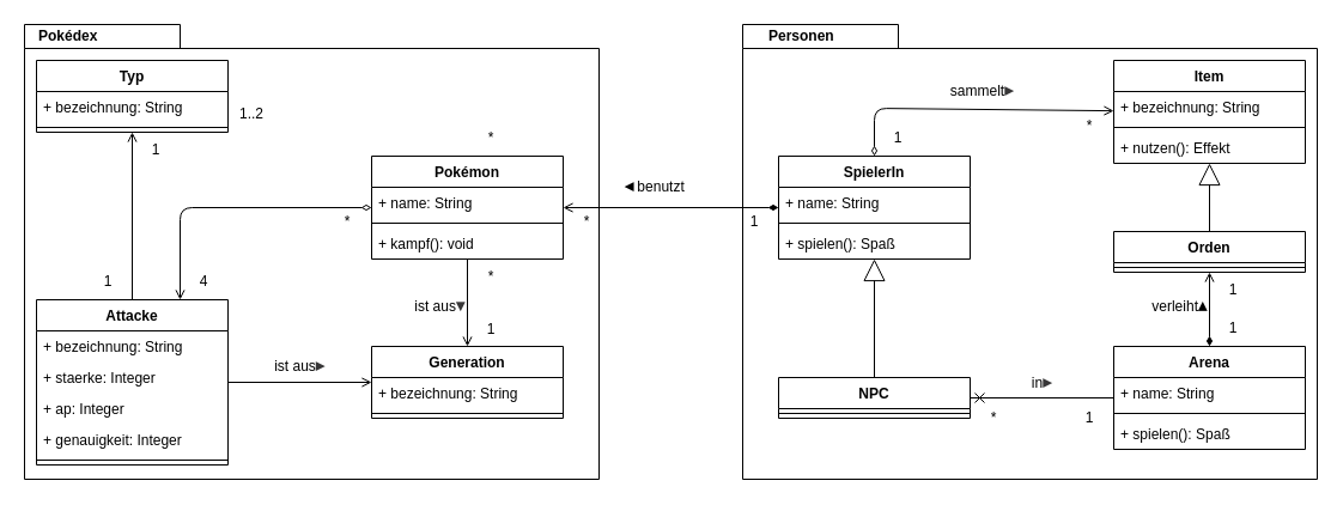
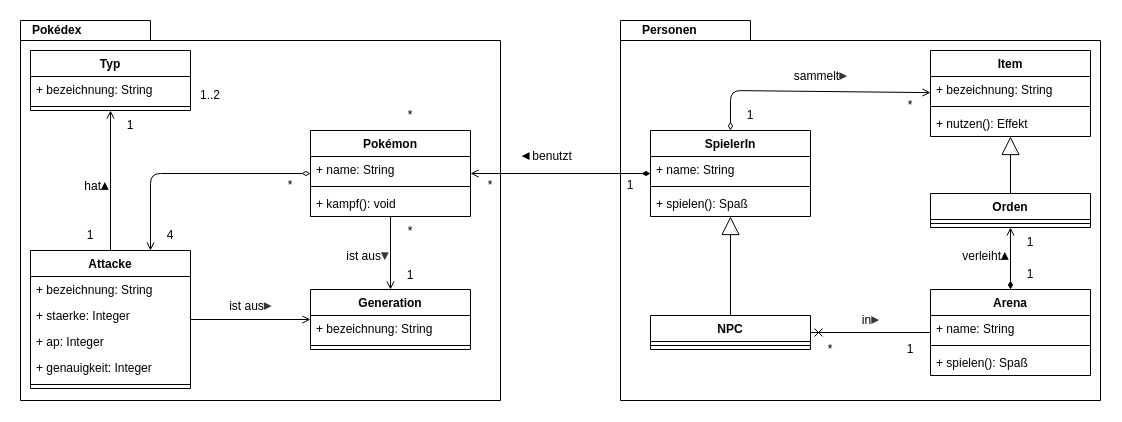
  <mxCell id="0" />
  <mxCell id="1" parent="0" />
  <mxCell id="2" value="" style="shape=folder;fontStyle=1;spacingTop=10;tabWidth=130;tabHeight=20;tabPosition=left;html=1;" parent="1" vertex="1"><mxGeometry x="620" y="20" width="480" height="380" as="geometry" /></mxCell>
  <mxCell id="3" value="" style="shape=folder;fontStyle=1;spacingTop=10;tabWidth=130;tabHeight=20;tabPosition=left;html=1;" parent="1" vertex="1"><mxGeometry x="20" y="20" width="480" height="380" as="geometry" /></mxCell>
  <mxCell id="4" value="Typ" style="swimlane;fontStyle=1;align=center;verticalAlign=top;childLayout=stackLayout;horizontal=1;startSize=26;horizontalStack=0;resizeParent=1;resizeParentMax=0;resizeLast=0;collapsible=1;marginBottom=0;" parent="1" vertex="1"><mxGeometry x="30" y="50" width="160" height="60" as="geometry" /></mxCell>
  <mxCell id="5" value="+ bezeichnung: String" style="text;strokeColor=none;fillColor=none;align=left;verticalAlign=top;spacingLeft=4;spacingRight=4;overflow=hidden;rotatable=0;points=[[0,0.5],[1,0.5]];portConstraint=eastwest;" parent="4" vertex="1"><mxGeometry y="26" width="160" height="26" as="geometry" /></mxCell>
  <mxCell id="6" value="" style="line;strokeWidth=1;fillColor=none;align=left;verticalAlign=middle;spacingTop=-1;spacingLeft=3;spacingRight=3;rotatable=0;labelPosition=right;points=[];portConstraint=eastwest;" parent="4" vertex="1"><mxGeometry y="52" width="160" height="8" as="geometry" /></mxCell>
  <mxCell id="7" value="Attacke" style="swimlane;fontStyle=1;align=center;verticalAlign=top;childLayout=stackLayout;horizontal=1;startSize=26;horizontalStack=0;resizeParent=1;resizeParentMax=0;resizeLast=0;collapsible=1;marginBottom=0;" parent="1" vertex="1"><mxGeometry x="30" y="250" width="160" height="138" as="geometry" /></mxCell>
  <mxCell id="8" value="+ bezeichnung: String" style="text;strokeColor=none;fillColor=none;align=left;verticalAlign=top;spacingLeft=4;spacingRight=4;overflow=hidden;rotatable=0;points=[[0,0.5],[1,0.5]];portConstraint=eastwest;" parent="7" vertex="1"><mxGeometry y="26" width="160" height="26" as="geometry" /></mxCell>
  <mxCell id="9" value="+ staerke: Integer" style="text;strokeColor=none;fillColor=none;align=left;verticalAlign=top;spacingLeft=4;spacingRight=4;overflow=hidden;rotatable=0;points=[[0,0.5],[1,0.5]];portConstraint=eastwest;" parent="7" vertex="1"><mxGeometry y="52" width="160" height="26" as="geometry" /></mxCell>
  <mxCell id="10" value="+ ap: Integer" style="text;strokeColor=none;fillColor=none;align=left;verticalAlign=top;spacingLeft=4;spacingRight=4;overflow=hidden;rotatable=0;points=[[0,0.5],[1,0.5]];portConstraint=eastwest;" parent="7" vertex="1"><mxGeometry y="78" width="160" height="26" as="geometry" /></mxCell>
  <mxCell id="11" value="+ genauigkeit: Integer" style="text;strokeColor=none;fillColor=none;align=left;verticalAlign=top;spacingLeft=4;spacingRight=4;overflow=hidden;rotatable=0;points=[[0,0.5],[1,0.5]];portConstraint=eastwest;" parent="7" vertex="1"><mxGeometry y="104" width="160" height="26" as="geometry" /></mxCell>
  <mxCell id="12" value="" style="line;strokeWidth=1;fillColor=none;align=left;verticalAlign=middle;spacingTop=-1;spacingLeft=3;spacingRight=3;rotatable=0;labelPosition=right;points=[];portConstraint=eastwest;" parent="7" vertex="1"><mxGeometry y="130" width="160" height="8" as="geometry" /></mxCell>
  <mxCell id="13" value="Pokémon" style="swimlane;fontStyle=1;align=center;verticalAlign=top;childLayout=stackLayout;horizontal=1;startSize=26;horizontalStack=0;resizeParent=1;resizeParentMax=0;resizeLast=0;collapsible=1;marginBottom=0;" parent="1" vertex="1"><mxGeometry x="310" y="130" width="160" height="86" as="geometry" /></mxCell>
  <mxCell id="14" value="+ name: String" style="text;strokeColor=none;fillColor=none;align=left;verticalAlign=top;spacingLeft=4;spacingRight=4;overflow=hidden;rotatable=0;points=[[0,0.5],[1,0.5]];portConstraint=eastwest;" parent="13" vertex="1"><mxGeometry y="26" width="160" height="26" as="geometry" /></mxCell>
  <mxCell id="15" value="" style="line;strokeWidth=1;fillColor=none;align=left;verticalAlign=middle;spacingTop=-1;spacingLeft=3;spacingRight=3;rotatable=0;labelPosition=right;points=[];portConstraint=eastwest;" parent="13" vertex="1"><mxGeometry y="52" width="160" height="8" as="geometry" /></mxCell>
  <mxCell id="16" value="+ kampf(): void" style="text;strokeColor=none;fillColor=none;align=left;verticalAlign=top;spacingLeft=4;spacingRight=4;overflow=hidden;rotatable=0;points=[[0,0.5],[1,0.5]];portConstraint=eastwest;" parent="13" vertex="1"><mxGeometry y="60" width="160" height="26" as="geometry" /></mxCell>
  <mxCell id="17" value="SpielerIn" style="swimlane;fontStyle=1;align=center;verticalAlign=top;childLayout=stackLayout;horizontal=1;startSize=26;horizontalStack=0;resizeParent=1;resizeParentMax=0;resizeLast=0;collapsible=1;marginBottom=0;" parent="1" vertex="1"><mxGeometry x="650" y="130" width="160" height="86" as="geometry" /></mxCell>
  <mxCell id="18" value="+ name: String" style="text;strokeColor=none;fillColor=none;align=left;verticalAlign=top;spacingLeft=4;spacingRight=4;overflow=hidden;rotatable=0;points=[[0,0.5],[1,0.5]];portConstraint=eastwest;" parent="17" vertex="1"><mxGeometry y="26" width="160" height="26" as="geometry" /></mxCell>
  <mxCell id="19" value="" style="line;strokeWidth=1;fillColor=none;align=left;verticalAlign=middle;spacingTop=-1;spacingLeft=3;spacingRight=3;rotatable=0;labelPosition=right;points=[];portConstraint=eastwest;" parent="17" vertex="1"><mxGeometry y="52" width="160" height="8" as="geometry" /></mxCell>
  <mxCell id="20" value="+ spielen(): Spaß" style="text;strokeColor=none;fillColor=none;align=left;verticalAlign=top;spacingLeft=4;spacingRight=4;overflow=hidden;rotatable=0;points=[[0,0.5],[1,0.5]];portConstraint=eastwest;" parent="17" vertex="1"><mxGeometry y="60" width="160" height="26" as="geometry" /></mxCell>
  <mxCell id="21" value="Item" style="swimlane;fontStyle=1;align=center;verticalAlign=top;childLayout=stackLayout;horizontal=1;startSize=26;horizontalStack=0;resizeParent=1;resizeParentMax=0;resizeLast=0;collapsible=1;marginBottom=0;" parent="1" vertex="1"><mxGeometry x="930" y="50" width="160" height="86" as="geometry" /></mxCell>
  <mxCell id="22" value="+ bezeichnung: String" style="text;strokeColor=none;fillColor=none;align=left;verticalAlign=top;spacingLeft=4;spacingRight=4;overflow=hidden;rotatable=0;points=[[0,0.5],[1,0.5]];portConstraint=eastwest;" parent="21" vertex="1"><mxGeometry y="26" width="160" height="26" as="geometry" /></mxCell>
  <mxCell id="23" value="" style="line;strokeWidth=1;fillColor=none;align=left;verticalAlign=middle;spacingTop=-1;spacingLeft=3;spacingRight=3;rotatable=0;labelPosition=right;points=[];portConstraint=eastwest;" parent="21" vertex="1"><mxGeometry y="52" width="160" height="8" as="geometry" /></mxCell>
  <mxCell id="24" value="+ nutzen(): Effekt" style="text;strokeColor=none;fillColor=none;align=left;verticalAlign=top;spacingLeft=4;spacingRight=4;overflow=hidden;rotatable=0;points=[[0,0.5],[1,0.5]];portConstraint=eastwest;" parent="21" vertex="1"><mxGeometry y="60" width="160" height="26" as="geometry" /></mxCell>
  <mxCell id="25" value="Orden" style="swimlane;fontStyle=1;align=center;verticalAlign=top;childLayout=stackLayout;horizontal=1;startSize=26;horizontalStack=0;resizeParent=1;resizeParentMax=0;resizeLast=0;collapsible=1;marginBottom=0;" parent="1" vertex="1"><mxGeometry x="930" y="193" width="160" height="34" as="geometry" /></mxCell>
  <mxCell id="26" value="" style="line;strokeWidth=1;fillColor=none;align=left;verticalAlign=middle;spacingTop=-1;spacingLeft=3;spacingRight=3;rotatable=0;labelPosition=right;points=[];portConstraint=eastwest;" parent="25" vertex="1"><mxGeometry y="26" width="160" height="8" as="geometry" /></mxCell>
  <mxCell id="27" value="" style="endArrow=open;html=1;endFill=0;" parent="1" source="7" target="4" edge="1"><mxGeometry width="50" height="50" relative="1" as="geometry"><mxPoint x="420" y="330" as="sourcePoint" /><mxPoint x="69.36" y="135.688" as="targetPoint" /></mxGeometry></mxCell>
  <mxCell id="28" value="" style="endArrow=open;html=1;endFill=0;startArrow=diamondThin;startFill=0;entryX=0.75;entryY=0;entryDx=0;entryDy=0;" parent="1" source="13" target="7" edge="1"><mxGeometry width="50" height="50" relative="1" as="geometry"><mxPoint x="320" y="160.143" as="sourcePoint" /><mxPoint x="200" y="125.857" as="targetPoint" /><Array as="points"><mxPoint x="150" y="173" /></Array></mxGeometry></mxCell>
  <mxCell id="29" value="Generation" style="swimlane;fontStyle=1;align=center;verticalAlign=top;childLayout=stackLayout;horizontal=1;startSize=26;horizontalStack=0;resizeParent=1;resizeParentMax=0;resizeLast=0;collapsible=1;marginBottom=0;" parent="1" vertex="1"><mxGeometry x="310" y="289" width="160" height="60" as="geometry" /></mxCell>
  <mxCell id="30" value="+ bezeichnung: String" style="text;strokeColor=none;fillColor=none;align=left;verticalAlign=top;spacingLeft=4;spacingRight=4;overflow=hidden;rotatable=0;points=[[0,0.5],[1,0.5]];portConstraint=eastwest;" parent="29" vertex="1"><mxGeometry y="26" width="160" height="26" as="geometry" /></mxCell>
  <mxCell id="31" value="" style="line;strokeWidth=1;fillColor=none;align=left;verticalAlign=middle;spacingTop=-1;spacingLeft=3;spacingRight=3;rotatable=0;labelPosition=right;points=[];portConstraint=eastwest;" parent="29" vertex="1"><mxGeometry y="52" width="160" height="8" as="geometry" /></mxCell>
  <mxCell id="32" value="" style="endArrow=open;html=1;endFill=0;" parent="1" source="13" target="29" edge="1"><mxGeometry width="50" height="50" relative="1" as="geometry"><mxPoint x="390" y="230" as="sourcePoint" /><mxPoint x="200" y="103" as="targetPoint" /><Array as="points" /></mxGeometry></mxCell>
  <mxCell id="33" value="" style="endArrow=open;html=1;endFill=0;" parent="1" source="7" target="29" edge="1"><mxGeometry width="50" height="50" relative="1" as="geometry"><mxPoint x="400" y="226" as="sourcePoint" /><mxPoint x="400" y="299" as="targetPoint" /><Array as="points" /></mxGeometry></mxCell>
  <mxCell id="34" value="" style="endArrow=open;html=1;startArrow=diamondThin;startFill=1;endFill=0;" parent="1" source="17" target="13" edge="1"><mxGeometry width="50" height="50" relative="1" as="geometry"><mxPoint x="480" y="200" as="sourcePoint" /><mxPoint x="530" y="150" as="targetPoint" /></mxGeometry></mxCell>
  <mxCell id="35" value="" style="endArrow=block;endSize=16;endFill=0;html=1;" parent="1" source="25" target="21" edge="1"><mxGeometry width="160" relative="1" as="geometry"><mxPoint x="490" y="340" as="sourcePoint" /><mxPoint x="650" y="340" as="targetPoint" /></mxGeometry></mxCell>
  <mxCell id="36" value="" style="endArrow=open;html=1;endFill=0;startArrow=diamondThin;startFill=0;" parent="1" source="17" target="21" edge="1"><mxGeometry width="50" height="50" relative="1" as="geometry"><mxPoint x="700" y="140" as="sourcePoint" /><mxPoint x="840" y="100" as="targetPoint" /><Array as="points"><mxPoint x="730" y="90" /></Array></mxGeometry></mxCell>
  <mxCell id="37" value="Arena" style="swimlane;fontStyle=1;align=center;verticalAlign=top;childLayout=stackLayout;horizontal=1;startSize=26;horizontalStack=0;resizeParent=1;resizeParentMax=0;resizeLast=0;collapsible=1;marginBottom=0;" parent="1" vertex="1"><mxGeometry x="930" y="289" width="160" height="86" as="geometry" /></mxCell>
  <mxCell id="38" value="+ name: String" style="text;strokeColor=none;fillColor=none;align=left;verticalAlign=top;spacingLeft=4;spacingRight=4;overflow=hidden;rotatable=0;points=[[0,0.5],[1,0.5]];portConstraint=eastwest;" parent="37" vertex="1"><mxGeometry y="26" width="160" height="26" as="geometry" /></mxCell>
  <mxCell id="39" value="" style="line;strokeWidth=1;fillColor=none;align=left;verticalAlign=middle;spacingTop=-1;spacingLeft=3;spacingRight=3;rotatable=0;labelPosition=right;points=[];portConstraint=eastwest;" parent="37" vertex="1"><mxGeometry y="52" width="160" height="8" as="geometry" /></mxCell>
  <mxCell id="40" value="+ spielen(): Spaß" style="text;strokeColor=none;fillColor=none;align=left;verticalAlign=top;spacingLeft=4;spacingRight=4;overflow=hidden;rotatable=0;points=[[0,0.5],[1,0.5]];portConstraint=eastwest;" parent="37" vertex="1"><mxGeometry y="60" width="160" height="26" as="geometry" /></mxCell>
  <mxCell id="41" value="" style="endArrow=open;html=1;endFill=0;startArrow=diamondThin;startFill=1;" parent="1" source="37" target="25" edge="1"><mxGeometry width="50" height="50" relative="1" as="geometry"><mxPoint x="740" y="140" as="sourcePoint" /><mxPoint x="940" y="63" as="targetPoint" /><Array as="points" /></mxGeometry></mxCell>
  <mxCell id="42" value="NPC" style="swimlane;fontStyle=1;align=center;verticalAlign=top;childLayout=stackLayout;horizontal=1;startSize=26;horizontalStack=0;resizeParent=1;resizeParentMax=0;resizeLast=0;collapsible=1;marginBottom=0;" parent="1" vertex="1"><mxGeometry x="650" y="315" width="160" height="34" as="geometry" /></mxCell>
  <mxCell id="43" value="" style="line;strokeWidth=1;fillColor=none;align=left;verticalAlign=middle;spacingTop=-1;spacingLeft=3;spacingRight=3;rotatable=0;labelPosition=right;points=[];portConstraint=eastwest;" parent="42" vertex="1"><mxGeometry y="26" width="160" height="8" as="geometry" /></mxCell>
  <mxCell id="44" value="" style="endArrow=block;endSize=16;endFill=0;html=1;" parent="1" source="42" target="17" edge="1"><mxGeometry width="160" relative="1" as="geometry"><mxPoint x="1020" y="166" as="sourcePoint" /><mxPoint x="1020" y="106" as="targetPoint" /></mxGeometry></mxCell>
  <mxCell id="45" value="" style="endArrow=none;html=1;endFill=0;startArrow=cross;startFill=0;" parent="1" source="42" target="37" edge="1"><mxGeometry width="50" height="50" relative="1" as="geometry"><mxPoint x="1020" y="299" as="sourcePoint" /><mxPoint x="1020" y="200" as="targetPoint" /><Array as="points" /></mxGeometry></mxCell>
  <mxCell id="46" value="&lt;b&gt;Pok&lt;/b&gt;&lt;span style=&quot;font-weight: 700 ; text-align: center&quot;&gt;é&lt;/span&gt;&lt;b&gt;dex&lt;/b&gt;" style="text;html=1;strokeColor=none;fillColor=none;align=left;verticalAlign=middle;whiteSpace=wrap;rounded=0;" parent="1" vertex="1"><mxGeometry x="30" y="20" width="110" height="20" as="geometry" /></mxCell>
  <mxCell id="47" value="&lt;b&gt;Personen&lt;/b&gt;" style="text;html=1;strokeColor=none;fillColor=none;align=left;verticalAlign=middle;whiteSpace=wrap;rounded=0;" parent="1" vertex="1"><mxGeometry x="640" y="20" width="110" height="20" as="geometry" /></mxCell>
  <mxCell id="48" value="sammelt&lt;span style=&quot;color: rgb(55 , 54 , 55)&quot;&gt;&lt;b&gt;&lt;font style=&quot;font-size: 14px&quot;&gt;▸&lt;/font&gt;&lt;/b&gt;&lt;/span&gt;" style="text;html=1;strokeColor=none;fillColor=none;align=center;verticalAlign=middle;whiteSpace=wrap;rounded=0;" parent="1" vertex="1"><mxGeometry x="780" y="60" width="80" height="30" as="geometry" /></mxCell>
  <mxCell id="49" value="&lt;span style=&quot;color: rgb(0 , 0 , 0) ; font-family: &amp;#34;helvetica&amp;#34; ; font-style: normal ; letter-spacing: normal ; text-align: center ; text-indent: 0px ; text-transform: none ; word-spacing: 0px ; display: inline ; float: none&quot;&gt;&lt;font size=&quot;1&quot;&gt;&lt;b style=&quot;font-size: 14px&quot;&gt;◂&lt;/b&gt;&lt;/font&gt;&lt;/span&gt;&lt;span style=&quot;color: rgb(0 , 0 , 0) ; font-family: &amp;#34;helvetica&amp;#34; ; font-size: 12px ; font-style: normal ; font-weight: 400 ; letter-spacing: normal ; text-align: center ; text-indent: 0px ; text-transform: none ; word-spacing: 0px ; display: inline ; float: none&quot;&gt; benutzt&lt;/span&gt;" style="text;whiteSpace=wrap;html=1;fontSize=14;fontFamily=Helvetica;" parent="1" vertex="1"><mxGeometry x="520" y="140" width="80" height="30" as="geometry" /></mxCell>
  <mxCell id="50" value="ist aus&lt;b style=&quot;color: rgb(55 , 54 , 55) ; font-size: 14px&quot;&gt;▾&lt;/b&gt;" style="text;html=1;strokeColor=none;fillColor=none;align=right;verticalAlign=middle;whiteSpace=wrap;rounded=0;" parent="1" vertex="1"><mxGeometry x="310" y="240" width="80" height="30" as="geometry" /></mxCell>
+ <mxCell id="51" value="hat&lt;font style=&quot;font-size: 14px&quot;&gt;&lt;b&gt;▴&lt;/b&gt;&lt;/font&gt;" style="text;html=1;strokeColor=none;fillColor=none;align=right;verticalAlign=middle;whiteSpace=wrap;rounded=0;" parent="1" vertex="1"><mxGeometry x="30" y="170" width="80" height="30" as="geometry" /></mxCell>
  <mxCell id="52" value="ist aus&lt;span style=&quot;color: rgb(55 , 54 , 55)&quot;&gt;&lt;b&gt;&lt;font style=&quot;font-size: 14px&quot;&gt;▸&lt;/font&gt;&lt;/b&gt;&lt;/span&gt;" style="text;html=1;strokeColor=none;fillColor=none;align=center;verticalAlign=middle;whiteSpace=wrap;rounded=0;" parent="1" vertex="1"><mxGeometry x="210" y="290" width="80" height="30" as="geometry" /></mxCell>
  <mxCell id="53" value="in&lt;span style=&quot;color: rgb(55 , 54 , 55)&quot;&gt;&lt;b&gt;&lt;font style=&quot;font-size: 14px&quot;&gt;▸&lt;/font&gt;&lt;/b&gt;&lt;/span&gt;" style="text;html=1;strokeColor=none;fillColor=none;align=center;verticalAlign=middle;whiteSpace=wrap;rounded=0;" parent="1" vertex="1"><mxGeometry x="830" y="304" width="80" height="30" as="geometry" /></mxCell>
  <mxCell id="54" value="verleiht&lt;font style=&quot;font-size: 14px&quot;&gt;&lt;b&gt;▴&lt;/b&gt;&lt;/font&gt;" style="text;html=1;strokeColor=none;fillColor=none;align=right;verticalAlign=middle;whiteSpace=wrap;rounded=0;" parent="1" vertex="1"><mxGeometry x="930" y="240" width="80" height="30" as="geometry" /></mxCell>
  <mxCell id="55" value="1..2" style="text;html=1;strokeColor=none;fillColor=none;align=center;verticalAlign=middle;whiteSpace=wrap;rounded=0;fontStyle=0" parent="1" vertex="1"><mxGeometry x="180" y="80" width="60" height="30" as="geometry" /></mxCell>
  <mxCell id="56" value="*" style="text;html=1;strokeColor=none;fillColor=none;align=center;verticalAlign=middle;whiteSpace=wrap;rounded=0;fontStyle=0" parent="1" vertex="1"><mxGeometry x="380" y="100" width="60" height="30" as="geometry" /></mxCell>
  <mxCell id="57" value="1" style="text;html=1;strokeColor=none;fillColor=none;align=center;verticalAlign=middle;whiteSpace=wrap;rounded=0;fontStyle=0" parent="1" vertex="1"><mxGeometry x="100" y="110" width="60" height="30" as="geometry" /></mxCell>
  <mxCell id="58" value="1" style="text;html=1;strokeColor=none;fillColor=none;align=center;verticalAlign=middle;whiteSpace=wrap;rounded=0;fontStyle=0" parent="1" vertex="1"><mxGeometry x="60" y="220" width="60" height="30" as="geometry" /></mxCell>
  <mxCell id="59" value="4" style="text;html=1;strokeColor=none;fillColor=none;align=center;verticalAlign=middle;whiteSpace=wrap;rounded=0;fontStyle=0" parent="1" vertex="1"><mxGeometry x="140" y="220" width="60" height="30" as="geometry" /></mxCell>
  <mxCell id="60" value="*" style="text;html=1;strokeColor=none;fillColor=none;align=center;verticalAlign=middle;whiteSpace=wrap;rounded=0;fontStyle=0" parent="1" vertex="1"><mxGeometry x="380" y="216" width="60" height="30" as="geometry" /></mxCell>
  <mxCell id="61" value="1" style="text;html=1;strokeColor=none;fillColor=none;align=center;verticalAlign=middle;whiteSpace=wrap;rounded=0;fontStyle=0" parent="1" vertex="1"><mxGeometry x="380" y="260" width="60" height="30" as="geometry" /></mxCell>
  <mxCell id="62" value="*" style="text;html=1;strokeColor=none;fillColor=none;align=center;verticalAlign=middle;whiteSpace=wrap;rounded=0;fontStyle=0" parent="1" vertex="1"><mxGeometry x="260" y="170" width="60" height="30" as="geometry" /></mxCell>
  <mxCell id="63" value="*" style="text;html=1;strokeColor=none;fillColor=none;align=center;verticalAlign=middle;whiteSpace=wrap;rounded=0;fontStyle=0" parent="1" vertex="1"><mxGeometry x="460" y="170" width="60" height="30" as="geometry" /></mxCell>
  <mxCell id="64" value="1" style="text;html=1;strokeColor=none;fillColor=none;align=center;verticalAlign=middle;whiteSpace=wrap;rounded=0;fontStyle=0" parent="1" vertex="1"><mxGeometry x="600" y="170" width="60" height="30" as="geometry" /></mxCell>
  <mxCell id="65" value="1" style="text;html=1;strokeColor=none;fillColor=none;align=center;verticalAlign=middle;whiteSpace=wrap;rounded=0;fontStyle=0" parent="1" vertex="1"><mxGeometry x="720" y="100" width="60" height="30" as="geometry" /></mxCell>
  <mxCell id="66" value="*" style="text;html=1;strokeColor=none;fillColor=none;align=center;verticalAlign=middle;whiteSpace=wrap;rounded=0;fontStyle=0" parent="1" vertex="1"><mxGeometry x="880" y="90" width="60" height="30" as="geometry" /></mxCell>
  <mxCell id="67" value="1" style="text;html=1;strokeColor=none;fillColor=none;align=center;verticalAlign=middle;whiteSpace=wrap;rounded=0;fontStyle=0" parent="1" vertex="1"><mxGeometry x="1000" y="259" width="60" height="30" as="geometry" /></mxCell>
  <mxCell id="68" value="1" style="text;html=1;strokeColor=none;fillColor=none;align=center;verticalAlign=middle;whiteSpace=wrap;rounded=0;fontStyle=0" parent="1" vertex="1"><mxGeometry x="1000" y="227" width="60" height="30" as="geometry" /></mxCell>
  <mxCell id="69" value="*" style="text;html=1;strokeColor=none;fillColor=none;align=center;verticalAlign=middle;whiteSpace=wrap;rounded=0;fontStyle=0" parent="1" vertex="1"><mxGeometry x="800" y="334" width="60" height="30" as="geometry" /></mxCell>
  <mxCell id="70" value="1" style="text;html=1;strokeColor=none;fillColor=none;align=center;verticalAlign=middle;whiteSpace=wrap;rounded=0;fontStyle=0" parent="1" vertex="1"><mxGeometry x="880" y="334" width="60" height="30" as="geometry" /></mxCell>
